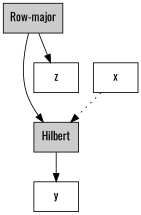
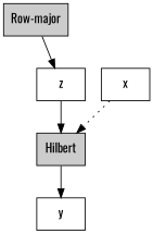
  digraph {
    fontname=Oswald
    node [color=black fillcolor="#FFFFFF" fontname=Oswald shape=rectangle style=filled]
    edge [fontname=Oswald style=solid]
    n1 [fillcolor="#CCCCCC" label="Row-major"]
    n2 [fillcolor="#CCCCCC" label=Hilbert]
    z
    y
    x
-   n1 -> n2
+   z -> n2
    n1 -> z
    n2 -> y
    x -> n2 [style=dotted]
  }
